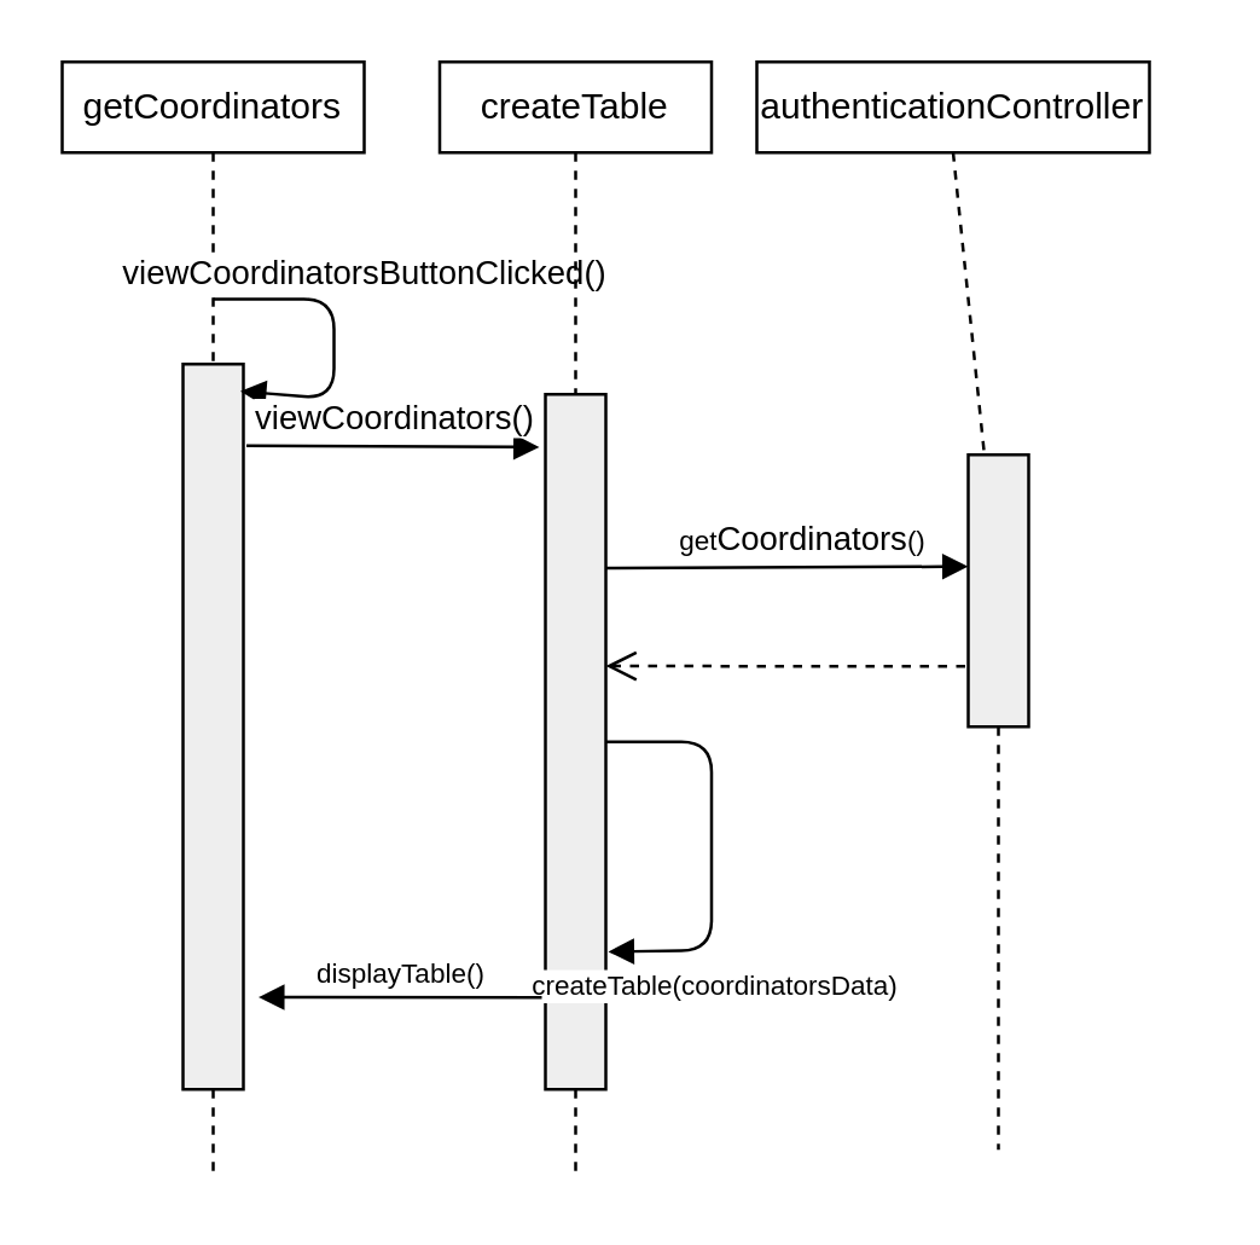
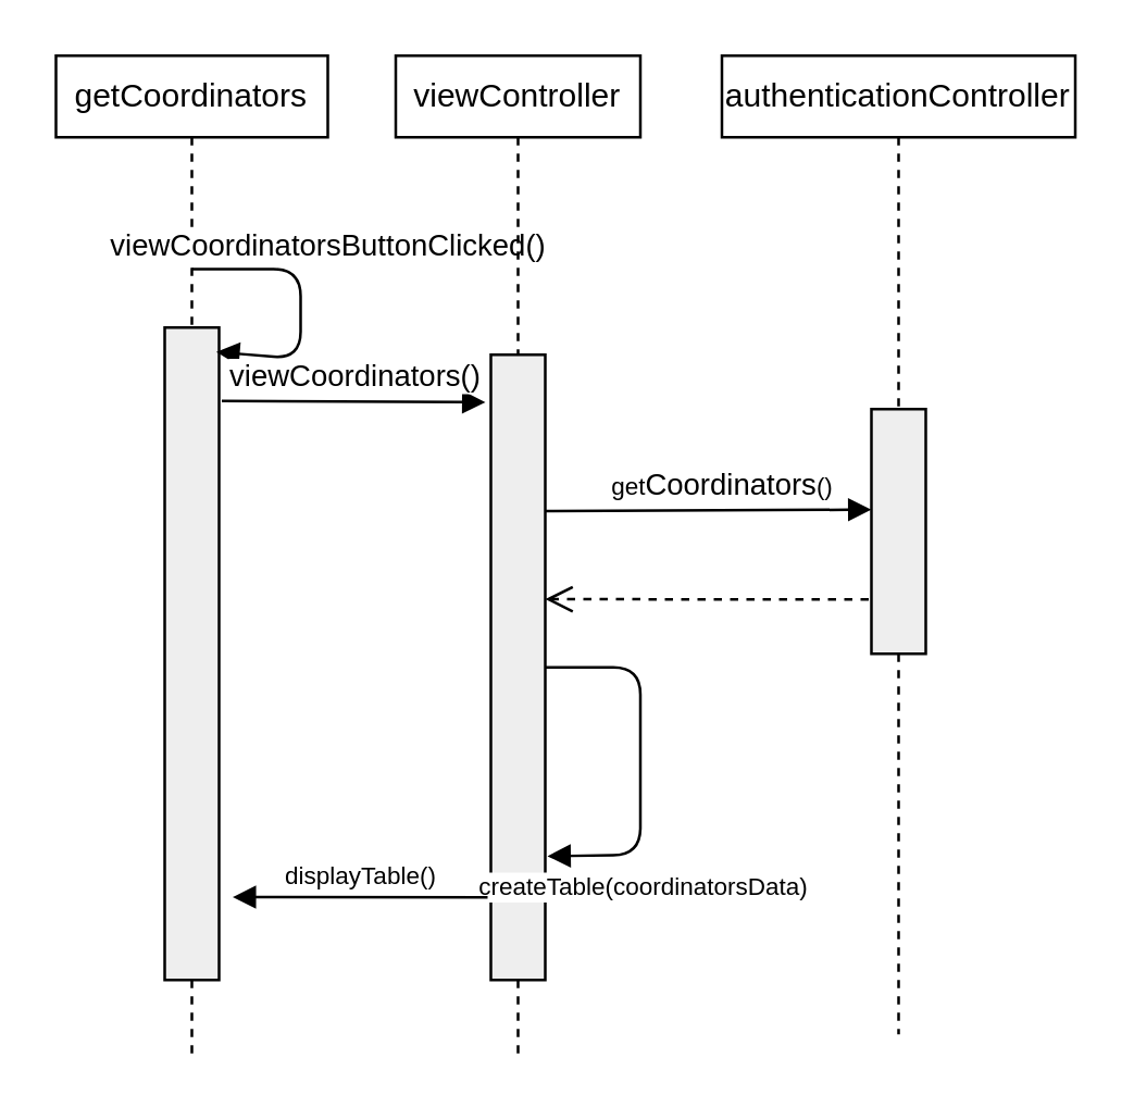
  <mxCell id="0" />
  <mxCell id="1" parent="0" />
- <mxCell id="2" value="authenticationController" style="shape=rect;html=1;whiteSpace=wrap;align=center;" parent="1" vertex="1"><mxGeometry x="250" y="20" width="130" height="30" as="geometry" /></mxCell>
+ <mxCell id="2" value="authenticationController" style="shape=rect;html=1;whiteSpace=wrap;align=center;" parent="1" vertex="1"><mxGeometry x="265" y="20" width="130" height="30" as="geometry" /></mxCell>
  <mxCell id="3" value="" style="edgeStyle=none;html=1;dashed=1;endArrow=none;align=center;verticalAlign=bottom;exitX=0.5;exitY=1;" parent="1" source="7" edge="1"><mxGeometry x="1" relative="1" as="geometry"><mxPoint x="330" y="380" as="targetPoint" /></mxGeometry></mxCell>
  <mxCell id="4" value="getCoordinators" style="shape=rect;html=1;whiteSpace=wrap;align=center;" parent="1" vertex="1"><mxGeometry x="20" y="20" width="100" height="30" as="geometry" /></mxCell>
  <mxCell id="5" value="" style="edgeStyle=none;html=1;dashed=1;endArrow=none;" parent="1" source="4" target="6" edge="1"><mxGeometry relative="1" as="geometry" /></mxCell>
  <mxCell id="6" value="" style="shape=rect;html=1;fillColor=#eeeeee;" parent="1" vertex="1"><mxGeometry x="60" y="120" width="20" height="240" as="geometry" /></mxCell>
  <mxCell id="7" value="" style="shape=rect;html=1;fillColor=#eeeeee;" parent="1" vertex="1"><mxGeometry x="320" y="150" width="20" height="90" as="geometry" /></mxCell>
  <mxCell id="8" value="" style="edgeStyle=none;html=1;dashed=1;endArrow=none;align=center;verticalAlign=bottom;exitX=0.5;exitY=1;" parent="1" source="2" target="7" edge="1"><mxGeometry x="1" relative="1" as="geometry"><mxPoint x="330" y="310" as="targetPoint" /><mxPoint x="330" y="-50" as="sourcePoint" /></mxGeometry></mxCell>
  <mxCell id="9" value="viewCoordinatorsButtonClicked()" style="html=1;verticalAlign=bottom;endArrow=block;" parent="1" edge="1"><mxGeometry x="-0.229" y="10" width="80" relative="1" as="geometry"><mxPoint x="70" y="98.5" as="sourcePoint" /><mxPoint x="79" y="129" as="targetPoint" /><Array as="points"><mxPoint x="110" y="98.5" /><mxPoint x="110" y="131.5" /></Array><mxPoint as="offset" /></mxGeometry></mxCell>
- <mxCell id="10" value="createTable" style="shape=rect;html=1;whiteSpace=wrap;align=center;" parent="1" vertex="1"><mxGeometry x="145" y="20" width="90" height="30" as="geometry" /></mxCell>
+ <mxCell id="10" value="viewController" style="shape=rect;html=1;whiteSpace=wrap;align=center;" parent="1" vertex="1"><mxGeometry x="145" y="20" width="90" height="30" as="geometry" /></mxCell>
  <mxCell id="11" value="" style="edgeStyle=none;html=1;dashed=1;endArrow=none;" parent="1" source="13" edge="1"><mxGeometry relative="1" as="geometry"><mxPoint x="190" y="390" as="targetPoint" /></mxGeometry></mxCell>
  <mxCell id="12" value="viewCoordinators()" style="html=1;verticalAlign=bottom;endArrow=block;entryX=-0.1;entryY=0.076;entryDx=0;entryDy=0;entryPerimeter=0;" parent="1" target="13" edge="1"><mxGeometry width="80" relative="1" as="geometry"><mxPoint x="81" y="147" as="sourcePoint" /><mxPoint x="195" y="165" as="targetPoint" /></mxGeometry></mxCell>
  <mxCell id="13" value="" style="shape=rect;html=1;fillColor=#eeeeee;" parent="1" vertex="1"><mxGeometry x="180" y="130" width="20" height="230" as="geometry" /></mxCell>
  <mxCell id="14" value="" style="edgeStyle=none;html=1;dashed=1;endArrow=none;" parent="1" source="10" target="13" edge="1"><mxGeometry relative="1" as="geometry"><mxPoint x="190" y="-50" as="sourcePoint" /><mxPoint x="190" y="390" as="targetPoint" /></mxGeometry></mxCell>
  <mxCell id="15" value="get&lt;span style=&quot;font-size: 11px&quot;&gt;Coordinators&lt;/span&gt;()" style="html=1;verticalAlign=bottom;endArrow=block;exitX=1;exitY=0.25;exitDx=0;exitDy=0;entryX=0;entryY=0.411;entryDx=0;entryDy=0;entryPerimeter=0;fontSize=9;" parent="1" source="13" target="7" edge="1"><mxGeometry x="0.089" width="80" relative="1" as="geometry"><mxPoint x="275" y="210" as="sourcePoint" /><mxPoint x="355" y="210" as="targetPoint" /><mxPoint as="offset" /></mxGeometry></mxCell>
  <mxCell id="16" value="" style="html=1;verticalAlign=bottom;endArrow=open;dashed=1;endSize=8;fontSize=9;entryX=1;entryY=0.391;entryDx=0;entryDy=0;entryPerimeter=0;" parent="1" target="13" edge="1"><mxGeometry relative="1" as="geometry"><mxPoint x="319" y="220" as="sourcePoint" /><mxPoint x="145" y="290" as="targetPoint" /></mxGeometry></mxCell>
  <mxCell id="17" value="createTable(coordinatorsData)" style="html=1;verticalAlign=bottom;endArrow=block;fontSize=9;entryX=1.04;entryY=0.802;entryDx=0;entryDy=0;entryPerimeter=0;" parent="1" source="13" target="13" edge="1"><mxGeometry x="0.415" y="-30" width="80" relative="1" as="geometry"><mxPoint x="145" y="250" as="sourcePoint" /><mxPoint x="225" y="250" as="targetPoint" /><Array as="points"><mxPoint x="235" y="245" /><mxPoint x="235" y="314" /></Array><mxPoint x="31" y="26" as="offset" /></mxGeometry></mxCell>
  <mxCell id="18" value="displayTable()" style="html=1;verticalAlign=bottom;endArrow=block;fontSize=9;exitX=-0.06;exitY=0.868;exitDx=0;exitDy=0;exitPerimeter=0;entryX=1.25;entryY=0.873;entryDx=0;entryDy=0;entryPerimeter=0;" parent="1" source="13" target="6" edge="1"><mxGeometry width="80" relative="1" as="geometry"><mxPoint x="105" y="380" as="sourcePoint" /><mxPoint x="185" y="380" as="targetPoint" /></mxGeometry></mxCell>
  <mxCell id="19" value="" style="endArrow=none;dashed=1;html=1;fontSize=9;exitX=0.5;exitY=1;exitDx=0;exitDy=0;" parent="1" source="6" edge="1"><mxGeometry width="50" height="50" relative="1" as="geometry"><mxPoint x="165" y="350" as="sourcePoint" /><mxPoint x="70" y="390" as="targetPoint" /></mxGeometry></mxCell>
